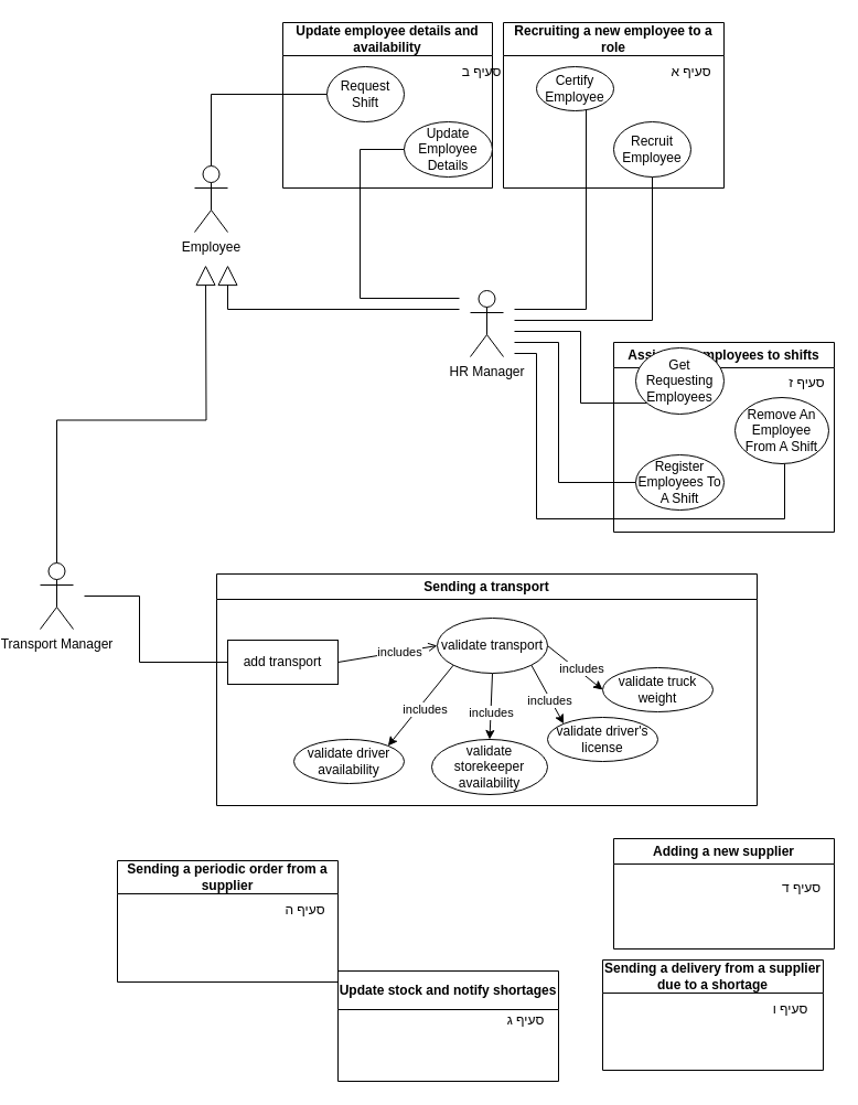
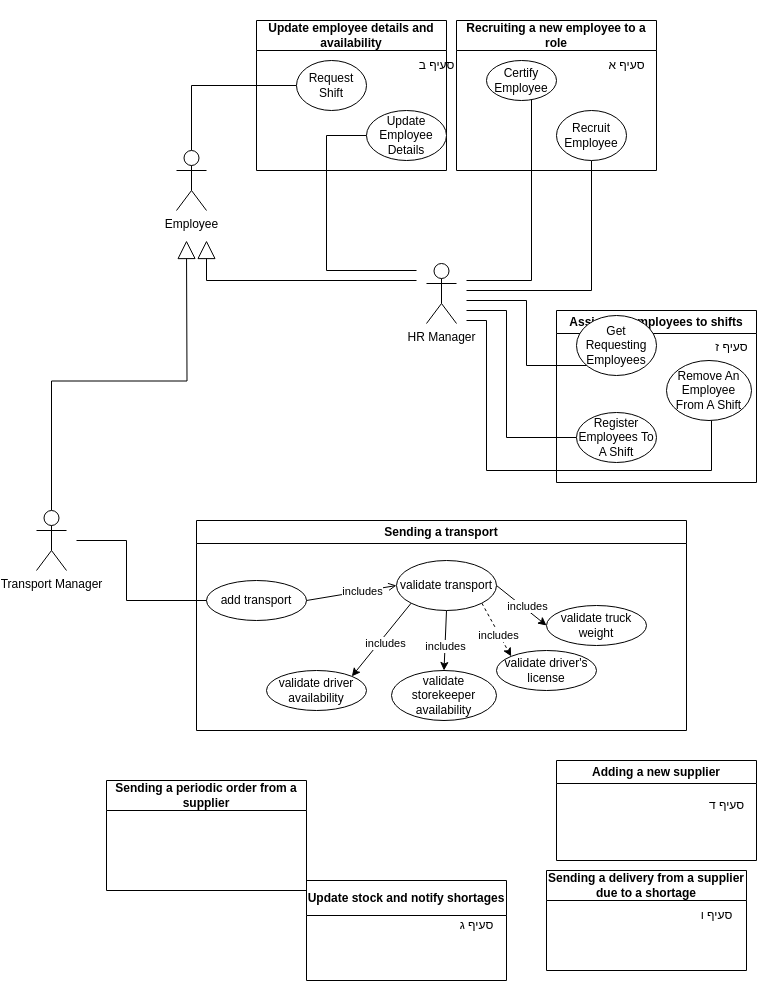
  <mxCell id="0" />
  <mxCell id="1" parent="0" />
  <mxCell id="2" style="edgeStyle=orthogonalEdgeStyle;rounded=0;orthogonalLoop=1;jettySize=auto;html=1;endArrow=none;endFill=0;" parent="1" source="3" target="18" edge="1"><mxGeometry relative="1" as="geometry"><Array as="points"><mxPoint x="175" y="85" /></Array></mxGeometry></mxCell>
  <mxCell id="3" value="Employee" style="shape=umlActor;verticalLabelPosition=bottom;verticalAlign=top;html=1;outlineConnect=0;" parent="1" vertex="1"><mxGeometry x="160" y="150" width="30" height="60" as="geometry" /></mxCell>
  <mxCell id="4" style="rounded=0;orthogonalLoop=1;jettySize=auto;html=1;edgeStyle=orthogonalEdgeStyle;endArrow=none;endFill=0;" parent="1" target="14" edge="1"><mxGeometry relative="1" as="geometry"><mxPoint x="450" y="280" as="sourcePoint" /><Array as="points"><mxPoint x="515" y="280" /></Array></mxGeometry></mxCell>
  <mxCell id="5" style="edgeStyle=orthogonalEdgeStyle;rounded=0;orthogonalLoop=1;jettySize=auto;html=1;entryX=0;entryY=0.5;entryDx=0;entryDy=0;endArrow=none;endFill=0;" parent="1" target="17" edge="1"><mxGeometry relative="1" as="geometry"><Array as="points"><mxPoint x="310" y="270" /><mxPoint x="310" y="135" /></Array><mxPoint x="400" y="270" as="sourcePoint" /><mxPoint x="310" y="170" as="targetPoint" /></mxGeometry></mxCell>
  <mxCell id="6" style="rounded=0;orthogonalLoop=1;jettySize=auto;html=1;edgeStyle=orthogonalEdgeStyle;endArrow=none;endFill=0;" parent="1" target="13" edge="1"><mxGeometry relative="1" as="geometry"><Array as="points"><mxPoint x="450" y="290" /><mxPoint x="575" y="290" /></Array><mxPoint x="450" y="290" as="sourcePoint" /></mxGeometry></mxCell>
  <mxCell id="7" style="edgeStyle=orthogonalEdgeStyle;rounded=0;orthogonalLoop=1;jettySize=auto;html=1;endArrow=none;endFill=0;" parent="1" target="32" edge="1"><mxGeometry relative="1" as="geometry"><Array as="points"><mxPoint x="470" y="320" /><mxPoint x="470" y="470" /><mxPoint x="695" y="470" /></Array><mxPoint x="450" y="320" as="sourcePoint" /></mxGeometry></mxCell>
  <mxCell id="8" style="edgeStyle=orthogonalEdgeStyle;rounded=0;orthogonalLoop=1;jettySize=auto;html=1;entryX=0;entryY=0.5;entryDx=0;entryDy=0;endArrow=none;endFill=0;" parent="1" target="31" edge="1"><mxGeometry relative="1" as="geometry"><Array as="points"><mxPoint x="450" y="310" /><mxPoint x="490" y="310" /><mxPoint x="490" y="437" /></Array><mxPoint x="450" y="310" as="sourcePoint" /></mxGeometry></mxCell>
  <mxCell id="9" style="edgeStyle=orthogonalEdgeStyle;rounded=0;orthogonalLoop=1;jettySize=auto;html=1;endArrow=none;endFill=0;" parent="1" target="30" edge="1"><mxGeometry relative="1" as="geometry"><Array as="points"><mxPoint x="450" y="300" /><mxPoint x="510" y="300" /><mxPoint x="510" y="365" /></Array><mxPoint x="450" y="300" as="sourcePoint" /></mxGeometry></mxCell>
  <mxCell id="10" value="HR Manager" style="shape=umlActor;verticalLabelPosition=bottom;verticalAlign=top;html=1;outlineConnect=0;" parent="1" vertex="1"><mxGeometry x="410" y="263" width="30" height="60" as="geometry" /></mxCell>
  <mxCell id="11" value="Recruiting a new employee to a role" style="swimlane;whiteSpace=wrap;html=1;startSize=30;" parent="1" vertex="1"><mxGeometry x="440" y="20" width="200" height="150" as="geometry" /></mxCell>
  <mxCell id="12" value="סעיף א" style="text;html=1;align=center;verticalAlign=middle;resizable=0;points=[];autosize=1;strokeColor=none;fillColor=none;" parent="11" vertex="1"><mxGeometry x="140" y="30" width="60" height="30" as="geometry" /></mxCell>
  <mxCell id="13" value="Recruit Employee" style="ellipse;whiteSpace=wrap;html=1;" parent="11" vertex="1"><mxGeometry x="100" y="90" width="70" height="50" as="geometry" /></mxCell>
  <mxCell id="14" value="Certify Employee" style="ellipse;whiteSpace=wrap;html=1;" parent="11" vertex="1"><mxGeometry x="30" y="40" width="70" height="40" as="geometry" /></mxCell>
  <mxCell id="15" value="" style="endArrow=block;endSize=16;endFill=0;html=1;rounded=0;edgeStyle=elbowEdgeStyle;" parent="1" edge="1"><mxGeometry width="160" relative="1" as="geometry"><mxPoint x="400" y="280" as="sourcePoint" /><mxPoint x="190" y="240" as="targetPoint" /><Array as="points"><mxPoint x="190" y="270" /></Array></mxGeometry></mxCell>
  <mxCell id="16" value="Update employee details and availability" style="swimlane;whiteSpace=wrap;html=1;startSize=30;" parent="1" vertex="1"><mxGeometry x="240" y="20" width="190" height="150" as="geometry" /></mxCell>
  <mxCell id="17" value="Update Employee Details" style="ellipse;whiteSpace=wrap;html=1;" parent="16" vertex="1"><mxGeometry x="110" y="90" width="80" height="50" as="geometry" /></mxCell>
  <mxCell id="18" value="Request Shift" style="ellipse;whiteSpace=wrap;html=1;" parent="16" vertex="1"><mxGeometry x="40" y="40" width="70" height="50" as="geometry" /></mxCell>
  <mxCell id="19" value="סעיף ב" style="text;html=1;align=center;verticalAlign=middle;resizable=0;points=[];autosize=1;strokeColor=none;fillColor=none;" parent="16" vertex="1"><mxGeometry x="150" y="30" width="60" height="30" as="geometry" /></mxCell>
  <mxCell id="20" value="Update stock and notify shortages" style="swimlane;whiteSpace=wrap;html=1;startSize=35;" parent="1" vertex="1"><mxGeometry x="290" y="880" width="200" height="100" as="geometry" /></mxCell>
  <mxCell id="21" value="סעיף ג" style="text;html=1;align=center;verticalAlign=middle;resizable=0;points=[];autosize=1;strokeColor=none;fillColor=none;" parent="20" vertex="1"><mxGeometry x="145" y="30" width="50" height="30" as="geometry" /></mxCell>
  <mxCell id="22" value="Adding a new supplier" style="swimlane;whiteSpace=wrap;html=1;" parent="1" vertex="1"><mxGeometry x="540" y="760" width="200" height="100" as="geometry" /></mxCell>
  <mxCell id="23" value="סעיף ד" style="text;html=1;align=center;verticalAlign=middle;resizable=0;points=[];autosize=1;strokeColor=none;fillColor=none;" parent="22" vertex="1"><mxGeometry x="140" y="30" width="60" height="30" as="geometry" /></mxCell>
  <mxCell id="24" value="Sending a periodic order from a supplier" style="swimlane;whiteSpace=wrap;html=1;startSize=30;" parent="1" vertex="1"><mxGeometry x="90" y="780" width="200" height="110" as="geometry" /></mxCell>
- <mxCell id="25" value="סעיף ה" style="text;html=1;align=center;verticalAlign=middle;resizable=0;points=[];autosize=1;strokeColor=none;fillColor=none;" parent="24" vertex="1"><mxGeometry x="140" y="30" width="60" height="30" as="geometry" /></mxCell>
  <mxCell id="26" value="Sending a delivery from a supplier due to a shortage" style="swimlane;whiteSpace=wrap;html=1;startSize=30;" parent="1" vertex="1"><mxGeometry x="530" y="870" width="200" height="100" as="geometry" /></mxCell>
  <mxCell id="27" value="סעיף ו" style="text;html=1;align=center;verticalAlign=middle;resizable=0;points=[];autosize=1;strokeColor=none;fillColor=none;" parent="26" vertex="1"><mxGeometry x="145" y="30" width="50" height="30" as="geometry" /></mxCell>
  <mxCell id="28" value="Assigning employees to shifts" style="swimlane;whiteSpace=wrap;html=1;" parent="1" vertex="1"><mxGeometry x="540" y="310" width="200" height="172" as="geometry" /></mxCell>
  <mxCell id="29" value="סעיף ז" style="text;html=1;align=center;verticalAlign=middle;resizable=0;points=[];autosize=1;strokeColor=none;fillColor=none;" parent="28" vertex="1"><mxGeometry x="150" y="22" width="50" height="30" as="geometry" /></mxCell>
  <mxCell id="30" value="Get Requesting Employees" style="ellipse;whiteSpace=wrap;html=1;" parent="28" vertex="1"><mxGeometry x="20" y="5" width="80" height="60" as="geometry" /></mxCell>
  <mxCell id="31" value="Register Employees To A Shift" style="ellipse;whiteSpace=wrap;html=1;" parent="28" vertex="1"><mxGeometry x="20" y="102" width="80" height="50" as="geometry" /></mxCell>
  <mxCell id="32" value="Remove An Employee From A Shift" style="ellipse;whiteSpace=wrap;html=1;" parent="28" vertex="1"><mxGeometry x="110" y="50" width="85" height="60" as="geometry" /></mxCell>
  <mxCell id="33" value="Sending a transport" style="swimlane;whiteSpace=wrap;html=1;" parent="1" vertex="1"><mxGeometry x="180" y="520" width="490" height="210" as="geometry" /></mxCell>
  <mxCell id="34" style="rounded=0;orthogonalLoop=1;jettySize=auto;html=1;exitX=0.5;exitY=1;exitDx=0;exitDy=0;entryX=0.5;entryY=0;entryDx=0;entryDy=0;" edge="1" parent="33" source="40" target="47"><mxGeometry relative="1" as="geometry" /></mxCell>
  <mxCell id="35" value="includes" style="edgeLabel;html=1;align=center;verticalAlign=middle;resizable=0;points=[];" vertex="1" connectable="0" parent="34"><mxGeometry x="0.206" relative="1" as="geometry"><mxPoint as="offset" /></mxGeometry></mxCell>
- <mxCell id="36" style="rounded=0;orthogonalLoop=1;jettySize=auto;html=1;exitX=1;exitY=1;exitDx=0;exitDy=0;entryX=0;entryY=0;entryDx=0;entryDy=0;" edge="1" parent="33" source="40" target="48"><mxGeometry relative="1" as="geometry" /></mxCell>
+ <mxCell id="36" style="rounded=0;orthogonalLoop=1;jettySize=auto;html=1;exitX=1;exitY=1;exitDx=0;exitDy=0;entryX=0;entryY=0;entryDx=0;entryDy=0;dashed=1;" edge="1" parent="33" source="40" target="48"><mxGeometry relative="1" as="geometry" /></mxCell>
  <mxCell id="37" value="includes" style="edgeLabel;html=1;align=center;verticalAlign=middle;resizable=0;points=[];" vertex="1" connectable="0" parent="36"><mxGeometry x="0.199" y="-1" relative="1" as="geometry"><mxPoint as="offset" /></mxGeometry></mxCell>
  <mxCell id="38" style="rounded=0;orthogonalLoop=1;jettySize=auto;html=1;exitX=1;exitY=0.5;exitDx=0;exitDy=0;entryX=0;entryY=0.5;entryDx=0;entryDy=0;" edge="1" parent="33" source="40" target="49"><mxGeometry relative="1" as="geometry" /></mxCell>
  <mxCell id="39" value="includes" style="edgeLabel;html=1;align=center;verticalAlign=middle;resizable=0;points=[];" vertex="1" connectable="0" parent="38"><mxGeometry x="0.276" y="2" relative="1" as="geometry"><mxPoint x="-3" y="-4" as="offset" /></mxGeometry></mxCell>
  <mxCell id="40" value="validate transport" style="ellipse;whiteSpace=wrap;html=1;align=center;" vertex="1" parent="33"><mxGeometry x="200" y="40" width="100" height="50" as="geometry" /></mxCell>
- <mxCell id="41" value="add transport" style="whiteSpace=wrap;html=1;align=center;rounded=0;" vertex="1" parent="33"><mxGeometry x="10" y="60" width="100" height="40" as="geometry" /></mxCell>
+ <mxCell id="41" value="add transport" style="ellipse;whiteSpace=wrap;html=1;align=center;" vertex="1" parent="33"><mxGeometry x="10" y="60" width="100" height="40" as="geometry" /></mxCell>
  <mxCell id="42" value="" style="endArrow=open;html=1;rounded=0;entryX=0;entryY=0.5;entryDx=0;entryDy=0;exitX=1;exitY=0.5;exitDx=0;exitDy=0;" edge="1" parent="33" source="41" target="40"><mxGeometry width="50" height="50" relative="1" as="geometry"><mxPoint x="40" y="110" as="sourcePoint" /><mxPoint x="90" y="60" as="targetPoint" /></mxGeometry></mxCell>
  <mxCell id="43" value="includes" style="edgeLabel;html=1;align=center;verticalAlign=middle;resizable=0;points=[];" vertex="1" connectable="0" parent="42"><mxGeometry x="0.233" relative="1" as="geometry"><mxPoint as="offset" /></mxGeometry></mxCell>
  <mxCell id="44" value="validate driver availability" style="ellipse;whiteSpace=wrap;html=1;align=center;" vertex="1" parent="33"><mxGeometry x="70" y="150" width="100" height="40" as="geometry" /></mxCell>
  <mxCell id="45" value="" style="endArrow=classic;html=1;rounded=0;entryX=1;entryY=0;entryDx=0;entryDy=0;exitX=0;exitY=1;exitDx=0;exitDy=0;" edge="1" parent="33" source="40" target="44"><mxGeometry width="50" height="50" relative="1" as="geometry"><mxPoint x="40" y="110" as="sourcePoint" /><mxPoint x="90" y="60" as="targetPoint" /></mxGeometry></mxCell>
  <mxCell id="46" value="includes" style="edgeLabel;html=1;align=center;verticalAlign=middle;resizable=0;points=[];" vertex="1" connectable="0" parent="45"><mxGeometry x="0.327" y="2" relative="1" as="geometry"><mxPoint x="11" y="-10" as="offset" /></mxGeometry></mxCell>
  <mxCell id="47" value="validate storekeeper &lt;br&gt;availability" style="ellipse;whiteSpace=wrap;html=1;align=center;" vertex="1" parent="33"><mxGeometry x="195" y="150" width="105" height="50" as="geometry" /></mxCell>
  <mxCell id="48" value="validate driver's license" style="ellipse;whiteSpace=wrap;html=1;align=center;" vertex="1" parent="33"><mxGeometry x="300" y="130" width="100" height="40" as="geometry" /></mxCell>
  <mxCell id="49" value="validate truck weight" style="ellipse;whiteSpace=wrap;html=1;align=center;" vertex="1" parent="33"><mxGeometry x="350" y="85" width="100" height="40" as="geometry" /></mxCell>
  <mxCell id="50" style="edgeStyle=orthogonalEdgeStyle;rounded=0;orthogonalLoop=1;jettySize=auto;html=1;entryX=0;entryY=0.5;entryDx=0;entryDy=0;endArrow=none;endFill=0;" edge="1" parent="1" target="41"><mxGeometry relative="1" as="geometry"><mxPoint x="60" y="540" as="sourcePoint" /><Array as="points"><mxPoint x="110" y="540" /><mxPoint x="110" y="600" /></Array></mxGeometry></mxCell>
  <mxCell id="51" style="edgeStyle=orthogonalEdgeStyle;rounded=0;orthogonalLoop=1;jettySize=auto;html=1;exitX=0.5;exitY=0;exitDx=0;exitDy=0;exitPerimeter=0;endArrow=block;endFill=0;strokeWidth=1;endSize=16;" edge="1" parent="1" source="52"><mxGeometry relative="1" as="geometry"><mxPoint x="170" y="240" as="targetPoint" /></mxGeometry></mxCell>
  <mxCell id="52" value="Transport Manager" style="shape=umlActor;verticalLabelPosition=bottom;verticalAlign=top;html=1;outlineConnect=0;" vertex="1" parent="1"><mxGeometry x="20" y="510" width="30" height="60" as="geometry" /></mxCell>
